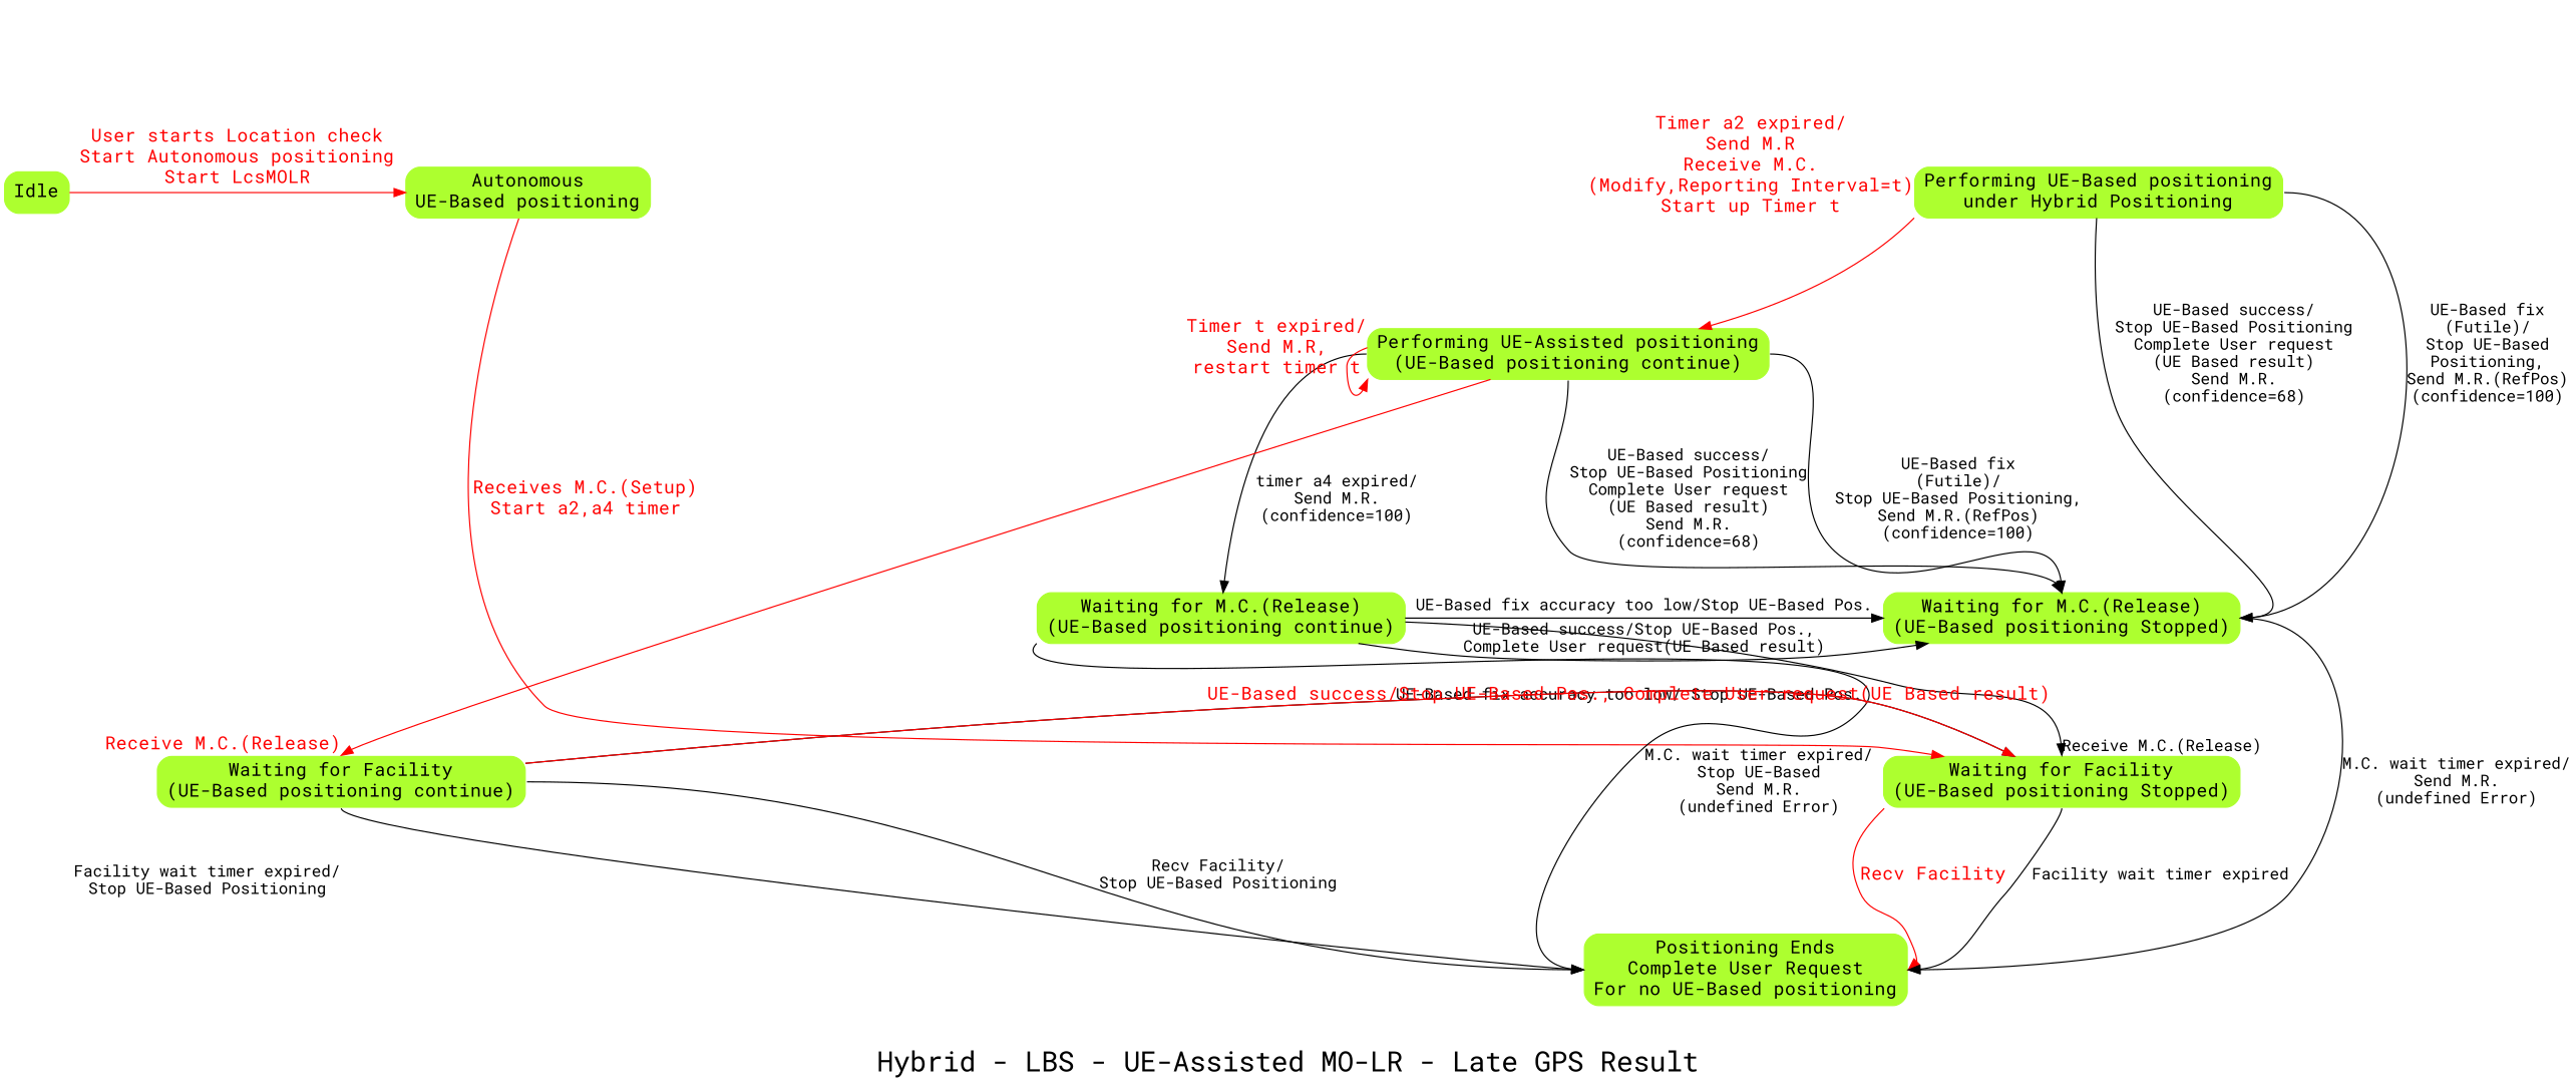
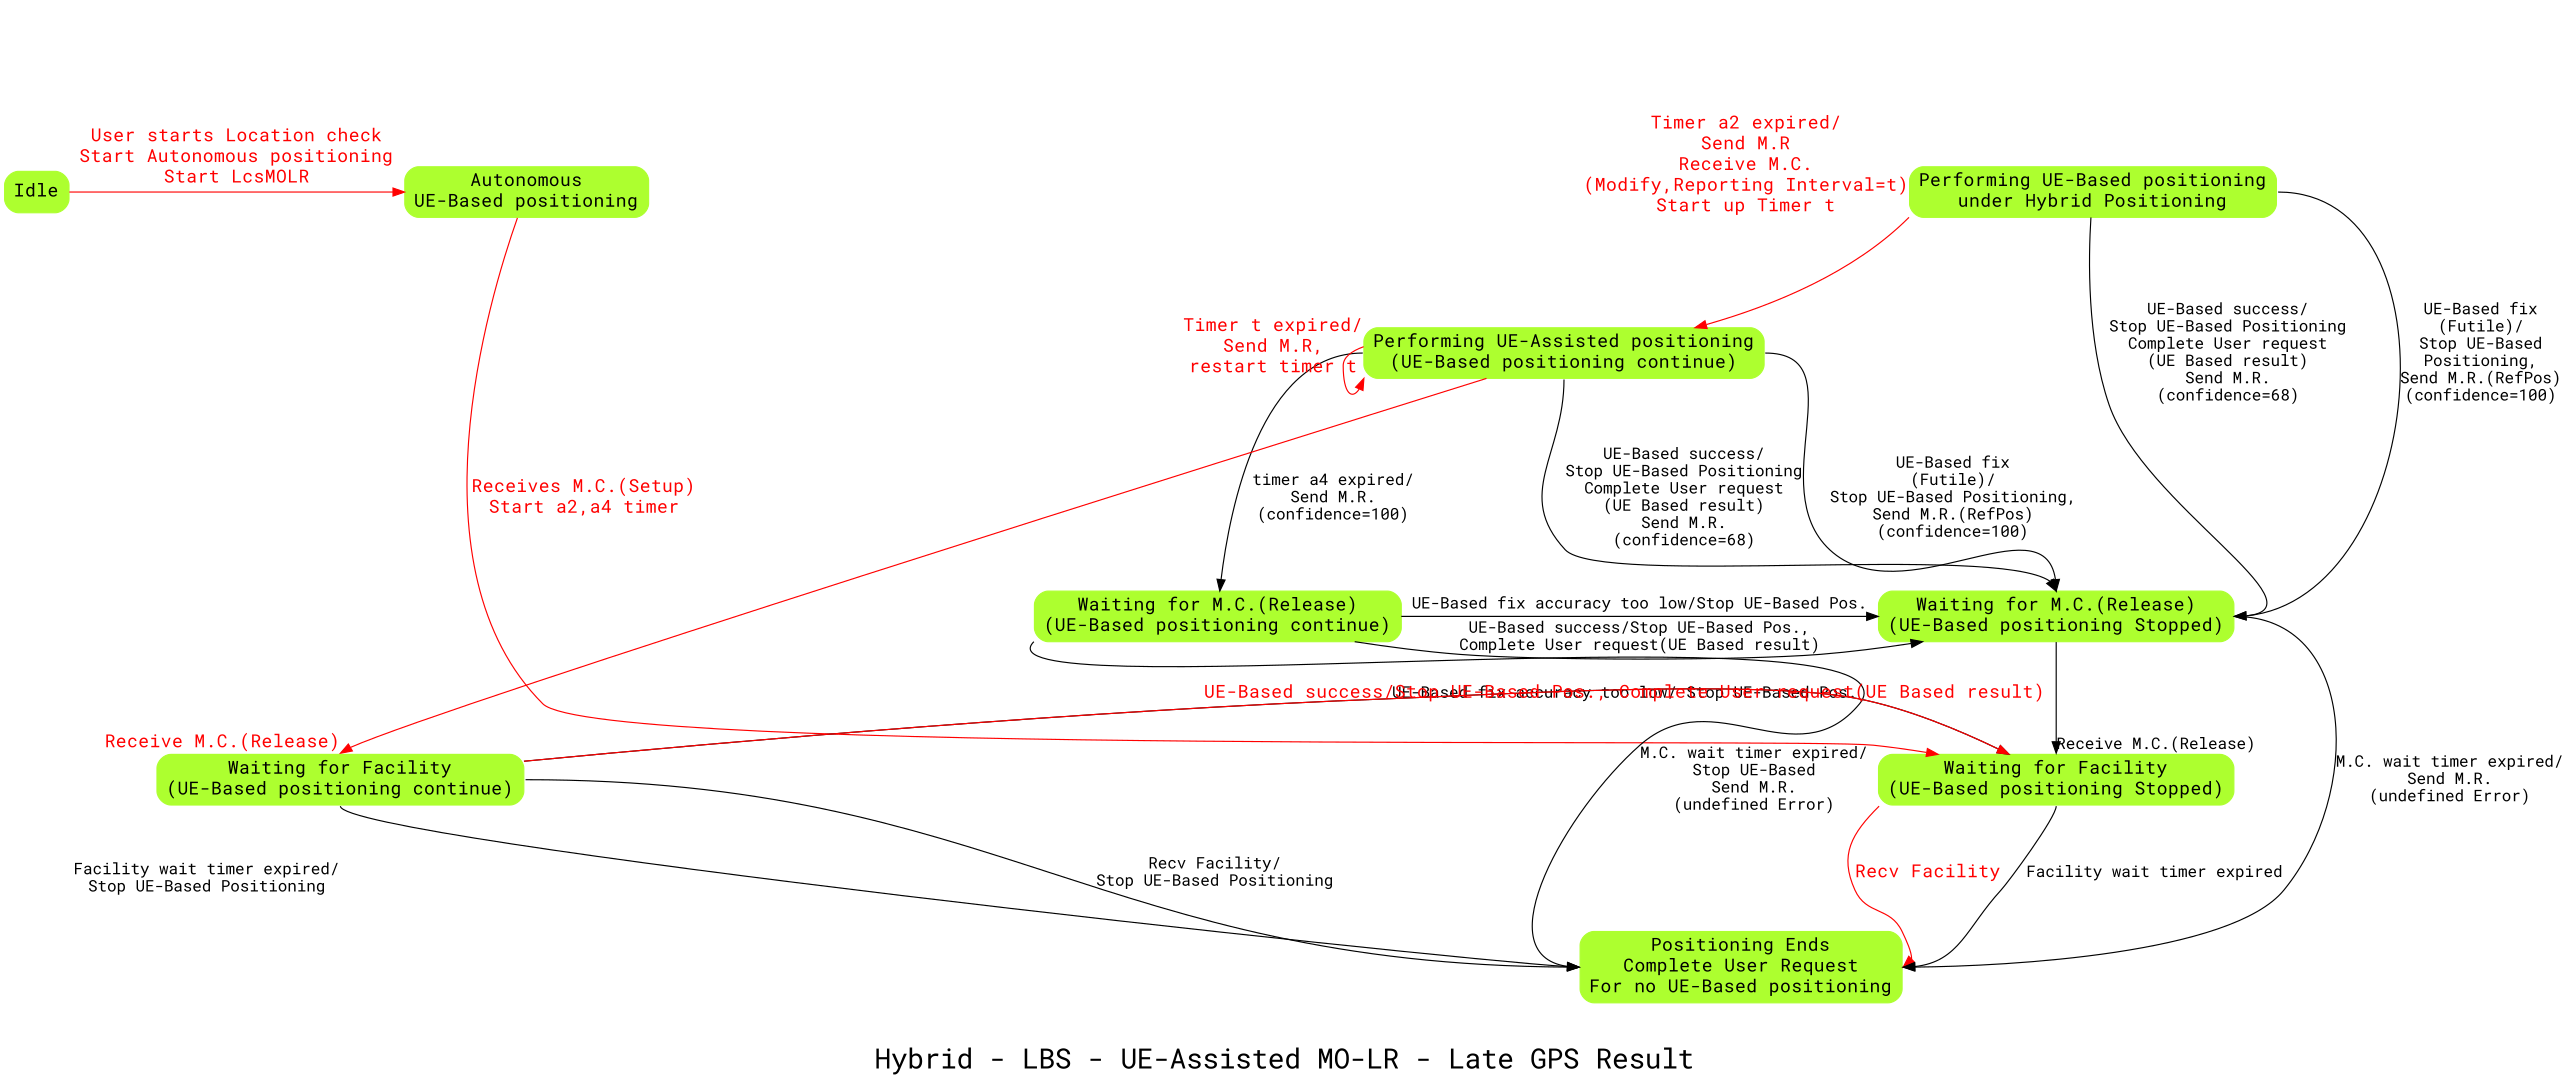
  digraph {
    fontname="Roboto Mono"
    fontsize=24
    label="Hybrid - LBS - UE-Assisted MO-LR - Late GPS Result"
    rankdir=TB
    ranksep=1.0
    node [color=greenyellow fontname="Roboto Mono" fontsize=16 shape=box style="rounded,filled"]
    edge [fontname="Roboto Mono" fontsize=14]
    n1 [label=Idle]
    n2 [label="Autonomous\nUE-Based positioning"]
    n3 [label="Performing UE-Based positioning\nunder Hybrid Positioning"]
    n4 [label="Waiting for M.C.(Release)\n(UE-Based positioning continue)"]
    n5 [label="Waiting for M.C.(Release)\n(UE-Based positioning Stopped)"]
    n6 [label="Waiting for Facility\n(UE-Based positioning continue)"]
    n7 [label="Waiting for Facility\n(UE-Based positioning Stopped)"]
    n8 [label="Positioning Ends\nComplete User Request\nFor no UE-Based positioning"]
    n9 [label="Performing UE-Assisted positioning\n(UE-Based positioning continue)"]
    subgraph sub_1 {
      rank=same
      n1
      n2
      n3
    }
    subgraph sub_2 {
      rank=same
      n4
      n5
    }
    subgraph sub_3 {
      rank=same
      n6
      n7
    }
    subgraph sub_4 {
      rank=same
      n8
    }
    n1 -> n2 [color=red fontcolor=red fontsize=16 label="User starts Location check\nStart Autonomous positioning\nStart LcsMOLR"]
    n2 -> n7 [color=red fontcolor=red fontsize=16 label="Receives M.C.(Setup)\nStart a2,a4 timer"]
    n3 -> n5 [headport=e label="UE-Based success/\nStop UE-Based Positioning\nComplete User request\n(UE Based result)\nSend M.R.\n(confidence=68)"]
    n3 -> n5 [headport=e label="UE-Based fix\n(Futile)/\nStop UE-Based\nPositioning,\nSend M.R.(RefPos)\n(confidence=100)" tailport=e]
    n3 -> n9 [color=red fontcolor=red fontsize=16 taillabel="\n\n\n\n\nTimer a2 expired/\nSend M.R\nReceive M.C.\n(Modify,Reporting Interval=t)\nStart up Timer t" tailport=sw]
    n4 -> n5 [label="UE-Based fix accuracy too low/Stop UE-Based Pos."]
    n4 -> n5 [label="UE-Based success/Stop UE-Based Pos.,\nComplete User request(UE Based result)\n"]
    n4 -> n8 [headport=w label="M.C. wait timer expired/\nStop UE-Based\nSend M.R.\n(undefined Error)" tailport=sw]
-   n4 -> n7 [headlabel="Receive M.C.(Release)" headport=n]
+   n5 -> n7 [headlabel="Receive M.C.(Release)" headport=n]
    n5 -> n8 [headport=e label="M.C. wait timer expired/\nSend M.R.\n(undefined Error)" tailport=e]
    n6 -> n7 [label="UE-Based fix accuracy too low/ Stop UE-Based Pos."]
    n6 -> n7 [color=red fontcolor=red fontsize=16 label="UE-Based success/Stop UE-Based Pos., Complete User request(UE Based result)"]
    n6 -> n8 [headport=w taillabel="\n\n\nFacility wait timer expired/\nStop UE-Based Positioning" tailport=s]
    n6 -> n8 [headport=w label="Recv Facility/\nStop UE-Based Positioning" tailport=e]
    n7 -> n8 [color=red fontcolor=red fontsize=16 headport=e label="Recv Facility" tailport=sw]
    n7 -> n8 [headport=e label="Facility wait timer expired" tailport=s]
    n9 -> n4 [label="timer a4 expired/\nSend M.R.\n(confidence=100)" tailport=w]
    n9 -> n5 [headport=n label="UE-Based success/\nStop UE-Based Positioning\nComplete User request\n(UE Based result)\nSend M.R.\n(confidence=68)" tailport=s]
    n9 -> n5 [headport=n label="UE-Based fix\n(Futile)/\nStop UE-Based Positioning,\nSend M.R.(RefPos)\n(confidence=100)" tailport=e]
    n9 -> n6 [color=red fontcolor=red fontsize=16 headlabel="Receive M.C.(Release)" headport=n]
    n9 -> n9 [color=red fontcolor=red fontsize=16 headlabel="\n\n\nTimer t expired/\nSend M.R,\nrestart timer t" headport=sw]
  }
